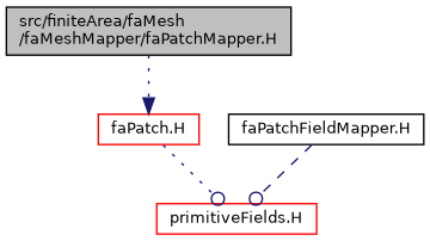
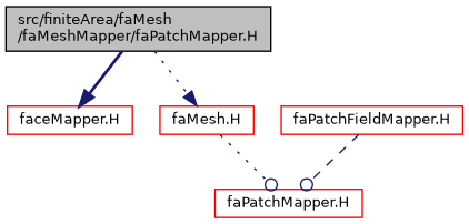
  digraph {
    node [color=red fontname=Helvetica fontsize=10 shape=record]
    edge [arrowhead=normal color=midnightblue fontname=Helvetica fontsize=10 labelfontname=Helvetica labelfontsize=10 style=dotted]
    n1 [color=black fillcolor=grey75 fontcolor=black height=0.2 label="src/finiteArea/faMesh\l/faMeshMapper/faPatchMapper.H" style=filled width=0.4]
-   n3 [height=0.2 label="faPatch.H" width=0.4]
-   n4 [color=black height=0.2 label="faPatchFieldMapper.H" width=0.4]
-   n5 [height=0.2 label="primitiveFields.H" width=0.4]
+   n2 [height=0.2 label="faceMapper.H" width=0.4]
+   n3 [height=0.2 label="faMesh.H" width=0.4]
+   n4 [height=0.2 label="faPatchFieldMapper.H" width=0.4]
+   n5 [height=0.2 label="faPatchMapper.H" width=0.4]
+   n1 -> n2 [style=bold]
    n1 -> n3
    n3 -> n5 [arrowhead=odot]
    n4 -> n5 [arrowhead=odot style=dashed]
  }
